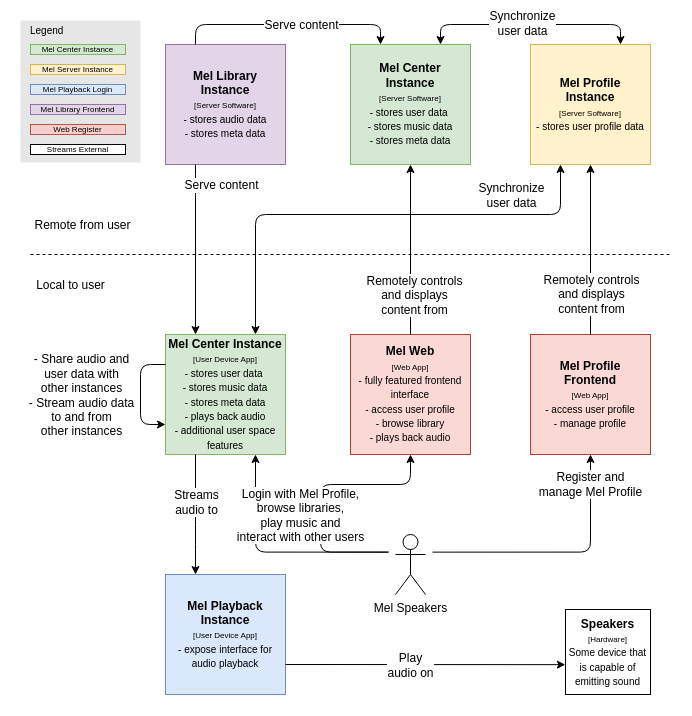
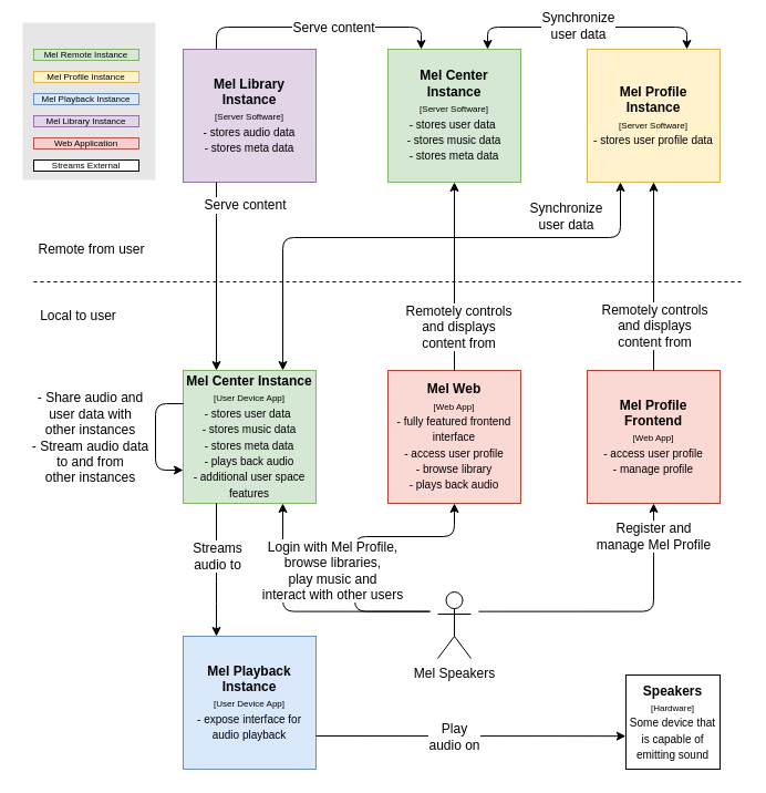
  <mxCell id="0" />
  <mxCell id="1" parent="0" />
  <mxCell id="2" value="" style="whiteSpace=wrap;html=1;rounded=0;shadow=0;glass=0;comic=0;gradientColor=none;fontSize=10;strokeColor=none;fillColor=#E6E6E6;" vertex="1" parent="1"><mxGeometry x="20" y="20" width="120" height="142" as="geometry" /></mxCell>
  <mxCell id="3" value="Mel Speakers" style="shape=umlActor;verticalLabelPosition=bottom;labelBackgroundColor=#ffffff;verticalAlign=top;html=1;outlineConnect=0;perimeterSpacing=7;" parent="1" vertex="1"><mxGeometry x="395" y="534" width="30" height="60" as="geometry" /></mxCell>
  <mxCell id="4" value="&lt;b&gt;Mel Center Instance&lt;/b&gt;&lt;br&gt;&lt;font style=&quot;font-size: 8px&quot;&gt;[User Device App]&lt;/font&gt;&lt;br&gt;&lt;span style=&quot;font-size: 10px&quot;&gt;- stores user data&amp;nbsp;&lt;/span&gt;&lt;br style=&quot;font-size: 10px&quot;&gt;&lt;span style=&quot;font-size: 10px&quot;&gt;- stores music data&lt;br&gt;&lt;/span&gt;&lt;font style=&quot;font-size: 10px&quot;&gt;- stores meta data&lt;/font&gt;&lt;br style=&quot;font-size: 10px&quot;&gt;&lt;span style=&quot;font-size: 10px&quot;&gt;- plays back audio&lt;/span&gt;&lt;br style=&quot;font-size: 10px&quot;&gt;&lt;span style=&quot;font-size: 10px&quot;&gt;- additional user space features&lt;/span&gt;" style="whiteSpace=wrap;html=1;aspect=fixed;fillColor=#d5e8d4;strokeColor=#82b366;labelPadding=0;noLabel=0;absoluteArcSize=0;overflow=visible;" parent="1" vertex="1"><mxGeometry x="165" y="334" width="120" height="120" as="geometry" /></mxCell>
  <mxCell id="5" value="&lt;b&gt;Mel Profile&lt;br&gt;Instance&lt;/b&gt;&lt;br&gt;&lt;font style=&quot;font-size: 8px&quot;&gt;[Server Software]&lt;br&gt;&lt;/font&gt;&lt;font style=&quot;font-size: 10px&quot;&gt;- stores user profile data&lt;/font&gt;" style="whiteSpace=wrap;html=1;aspect=fixed;fillColor=#fff2cc;strokeColor=#d6b656;" parent="1" vertex="1"><mxGeometry x="530" y="44" width="120" height="120" as="geometry" /></mxCell>
  <mxCell id="6" value="" style="endArrow=classic;startArrow=classic;html=1;entryX=0.25;entryY=1;entryDx=0;entryDy=0;exitX=0.75;exitY=0;exitDx=0;exitDy=0;edgeStyle=orthogonalEdgeStyle;" parent="1" source="4" target="5" edge="1"><mxGeometry width="50" height="50" relative="1" as="geometry"><mxPoint x="300" y="274" as="sourcePoint" /><mxPoint x="350" y="224" as="targetPoint" /><Array as="points"><mxPoint x="255" y="214" /><mxPoint x="560" y="214" /></Array></mxGeometry></mxCell>
  <mxCell id="7" value="Synchronize&lt;br&gt;user data" style="text;html=1;align=center;verticalAlign=middle;resizable=0;points=[];labelBackgroundColor=#ffffff;" parent="6" vertex="1" connectable="0"><mxGeometry x="0.346" relative="1" as="geometry"><mxPoint x="55" y="-20" as="offset" /></mxGeometry></mxCell>
  <mxCell id="8" value="&lt;b&gt;Mel Playback Instance&lt;br&gt;&lt;/b&gt;&lt;font&gt;&lt;font style=&quot;font-size: 8px&quot;&gt;[User Device App]&lt;/font&gt;&lt;br&gt;&lt;font size=&quot;1&quot;&gt;- expose interface for audio playback&lt;/font&gt;&lt;br&gt;&lt;/font&gt;" style="whiteSpace=wrap;html=1;aspect=fixed;fillColor=#dae8fc;strokeColor=#6c8ebf;" vertex="1" parent="1"><mxGeometry x="165" y="574" width="120" height="120" as="geometry" /></mxCell>
  <mxCell id="9" value="&lt;b&gt;Mel Library&lt;br&gt;Instance&lt;/b&gt;&lt;br&gt;&lt;font style=&quot;font-size: 8px&quot;&gt;&lt;font style=&quot;font-size: 8px&quot;&gt;[Server Software]&lt;/font&gt;&lt;br&gt;&lt;span style=&quot;font-size: 10px&quot;&gt;- stores audio data&lt;br&gt;- stores meta data&lt;/span&gt;&lt;br&gt;&lt;/font&gt;" style="whiteSpace=wrap;html=1;aspect=fixed;fillColor=#e1d5e7;strokeColor=#9673a6;" vertex="1" parent="1"><mxGeometry x="165" y="44" width="120" height="120" as="geometry" /></mxCell>
  <mxCell id="10" value="&lt;b&gt;Mel Center&lt;br&gt;Instance&lt;/b&gt;&lt;br&gt;&lt;font style=&quot;font-size: 8px&quot;&gt;[Server Software]&lt;br&gt;&lt;span style=&quot;font-size: 10px&quot;&gt;- stores user data&amp;nbsp;&lt;/span&gt;&lt;br style=&quot;font-size: 10px&quot;&gt;&lt;span style=&quot;font-size: 10px&quot;&gt;- stores music data&lt;br&gt;&lt;/span&gt;&lt;font style=&quot;font-size: 10px&quot;&gt;- stores meta data&lt;/font&gt;&lt;br&gt;&lt;/font&gt;" style="whiteSpace=wrap;html=1;aspect=fixed;fillColor=#d5e8d4;strokeColor=#82b366;" vertex="1" parent="1"><mxGeometry x="350" y="44" width="120" height="120" as="geometry" /></mxCell>
  <mxCell id="11" value="&lt;b&gt;Mel Web&lt;/b&gt;&lt;br&gt;&lt;font style=&quot;font-size: 8px&quot;&gt;&lt;font style=&quot;font-size: 8px&quot;&gt;[Web App]&lt;/font&gt;&lt;br&gt;&lt;span style=&quot;font-size: 10px&quot;&gt;- fully featured frontend interface&lt;br&gt;- access user profile&lt;br&gt;- browse library&lt;br&gt;- plays back audio&lt;/span&gt;&lt;br&gt;&lt;/font&gt;" style="whiteSpace=wrap;html=1;aspect=fixed;fillColor=#fad9d5;strokeColor=#ae4132;" vertex="1" parent="1"><mxGeometry x="350" y="334" width="120" height="120" as="geometry" /></mxCell>
  <mxCell id="12" value="" style="endArrow=classic;html=1;entryX=0.5;entryY=1;entryDx=0;entryDy=0;exitX=0.5;exitY=0;exitDx=0;exitDy=0;" edge="1" parent="1" source="11" target="10"><mxGeometry width="50" height="50" relative="1" as="geometry"><mxPoint x="290" y="644" as="sourcePoint" /><mxPoint x="340" y="594" as="targetPoint" /></mxGeometry></mxCell>
  <mxCell id="13" value="Remotely controls &lt;br&gt;and displays &lt;br&gt;content from" style="text;html=1;align=center;verticalAlign=middle;resizable=0;points=[];labelBackgroundColor=#ffffff;" vertex="1" connectable="0" parent="12"><mxGeometry x="0.416" y="-1" relative="1" as="geometry"><mxPoint x="2.54" y="80.69" as="offset" /></mxGeometry></mxCell>
  <mxCell id="14" value="" style="endArrow=none;dashed=1;html=1;" edge="1" parent="1"><mxGeometry width="50" height="50" relative="1" as="geometry"><mxPoint x="30" y="254" as="sourcePoint" /><mxPoint x="670" y="254" as="targetPoint" /></mxGeometry></mxCell>
  <mxCell id="15" value="Local to user" style="text;html=1;align=center;verticalAlign=middle;resizable=0;points=[];labelBackgroundColor=#ffffff;" vertex="1" connectable="0" parent="14"><mxGeometry x="-0.894" relative="1" as="geometry"><mxPoint x="5.97" y="30" as="offset" /></mxGeometry></mxCell>
  <mxCell id="16" value="Remote from user" style="text;html=1;align=center;verticalAlign=middle;resizable=0;points=[];labelBackgroundColor=#ffffff;" vertex="1" connectable="0" parent="14"><mxGeometry x="-0.935" y="-2" relative="1" as="geometry"><mxPoint x="30.69" y="-32" as="offset" /></mxGeometry></mxCell>
  <mxCell id="17" value="" style="endArrow=classic;html=1;exitX=0.25;exitY=1;exitDx=0;exitDy=0;edgeStyle=orthogonalEdgeStyle;entryX=0.25;entryY=0;entryDx=0;entryDy=0;" edge="1" parent="1" source="9" target="4"><mxGeometry width="50" height="50" relative="1" as="geometry"><mxPoint x="80" y="384" as="sourcePoint" /><mxPoint x="190" y="314" as="targetPoint" /><Array as="points"><mxPoint x="195" y="184" /><mxPoint x="195" y="184" /></Array></mxGeometry></mxCell>
  <mxCell id="18" value="Serve content" style="text;html=1;align=center;verticalAlign=middle;resizable=0;points=[];labelBackgroundColor=#ffffff;" vertex="1" connectable="0" parent="17"><mxGeometry x="-0.629" relative="1" as="geometry"><mxPoint x="25" y="-11.72" as="offset" /></mxGeometry></mxCell>
  <mxCell id="19" value="" style="endArrow=classic;html=1;entryX=0.25;entryY=0;entryDx=0;entryDy=0;edgeStyle=orthogonalEdgeStyle;exitX=0.25;exitY=0;exitDx=0;exitDy=0;" edge="1" parent="1" source="9" target="10"><mxGeometry width="50" height="50" relative="1" as="geometry"><mxPoint x="200" y="14" as="sourcePoint" /><mxPoint x="225" y="-36" as="targetPoint" /><Array as="points"><mxPoint x="195" y="24" /><mxPoint x="380" y="24" /></Array></mxGeometry></mxCell>
  <mxCell id="20" value="Serve content" style="text;html=1;align=center;verticalAlign=middle;resizable=0;points=[];labelBackgroundColor=#ffffff;" vertex="1" connectable="0" parent="19"><mxGeometry x="-0.3" y="1" relative="1" as="geometry"><mxPoint x="46.03" y="1" as="offset" /></mxGeometry></mxCell>
  <mxCell id="21" value="&lt;b&gt;Speakers&lt;/b&gt;&lt;br&gt;&lt;font style=&quot;font-size: 8px&quot;&gt;[Hardware]&lt;/font&gt;&lt;br&gt;&lt;font style=&quot;font-size: 10px&quot;&gt;Some device that is capable of emitting sound&lt;/font&gt;" style="whiteSpace=wrap;html=1;aspect=fixed;rounded=0;shadow=0;glass=0;comic=0;gradientColor=none;" vertex="1" parent="1"><mxGeometry x="565" y="609" width="85" height="85" as="geometry" /></mxCell>
  <mxCell id="22" value="" style="endArrow=classic;html=1;entryX=-0.002;entryY=0.649;entryDx=0;entryDy=0;exitX=1;exitY=0.75;exitDx=0;exitDy=0;entryPerimeter=0;" edge="1" parent="1" source="8" target="21"><mxGeometry width="50" height="50" relative="1" as="geometry"><mxPoint x="250" y="783.41" as="sourcePoint" /><mxPoint x="300" y="733.41" as="targetPoint" /></mxGeometry></mxCell>
  <mxCell id="23" value="Play&lt;br&gt;audio on" style="text;html=1;align=center;verticalAlign=middle;resizable=0;points=[];labelBackgroundColor=#ffffff;" vertex="1" connectable="0" parent="22"><mxGeometry x="-0.275" y="-1" relative="1" as="geometry"><mxPoint x="23.62" y="-1" as="offset" /></mxGeometry></mxCell>
  <mxCell id="24" value="" style="endArrow=classic;html=1;entryX=0.25;entryY=0;entryDx=0;entryDy=0;exitX=0.25;exitY=1;exitDx=0;exitDy=0;edgeStyle=orthogonalEdgeStyle;" edge="1" parent="1" source="4" target="8"><mxGeometry width="50" height="50" relative="1" as="geometry"><mxPoint x="180" y="524" as="sourcePoint" /><mxPoint x="230" y="474" as="targetPoint" /><Array as="points"><mxPoint x="195" y="534" /><mxPoint x="195" y="534" /></Array></mxGeometry></mxCell>
  <mxCell id="25" value="Streams&lt;br&gt;audio to" style="text;html=1;align=center;verticalAlign=middle;resizable=0;points=[];labelBackgroundColor=#ffffff;" vertex="1" connectable="0" parent="24"><mxGeometry x="-0.307" y="1" relative="1" as="geometry"><mxPoint x="-1" y="5.86" as="offset" /></mxGeometry></mxCell>
  <mxCell id="26" value="" style="endArrow=classic;startArrow=classic;html=1;exitX=0.75;exitY=0;exitDx=0;exitDy=0;edgeStyle=orthogonalEdgeStyle;entryX=0.75;entryY=0;entryDx=0;entryDy=0;" edge="1" parent="1" source="5" target="10"><mxGeometry width="50" height="50" relative="1" as="geometry"><mxPoint x="320" y="44" as="sourcePoint" /><mxPoint x="370" y="-6" as="targetPoint" /><Array as="points"><mxPoint x="620" y="24" /><mxPoint x="440" y="24" /></Array></mxGeometry></mxCell>
  <mxCell id="27" value="Synchronize&lt;br&gt;user data" style="text;html=1;align=center;verticalAlign=middle;resizable=0;points=[];labelBackgroundColor=#ffffff;" vertex="1" connectable="0" parent="26"><mxGeometry x="0.05" y="-1" relative="1" as="geometry"><mxPoint x="-2.07" y="-1" as="offset" /></mxGeometry></mxCell>
  <mxCell id="28" value="&lt;b&gt;Mel Profile&lt;br&gt;Frontend&lt;/b&gt;&lt;br&gt;&lt;font style=&quot;font-size: 8px&quot;&gt;[Web App]&lt;/font&gt;&lt;br&gt;&lt;font style=&quot;font-size: 10px&quot;&gt;- access user profile&lt;br&gt;- manage profile&lt;/font&gt;" style="whiteSpace=wrap;html=1;aspect=fixed;rounded=0;shadow=0;glass=0;comic=0;fillColor=#fad9d5;strokeColor=#ae4132;" vertex="1" parent="1"><mxGeometry x="530" y="334" width="120" height="120" as="geometry" /></mxCell>
  <mxCell id="29" value="" style="endArrow=classic;html=1;entryX=0.5;entryY=1;entryDx=0;entryDy=0;exitX=0.5;exitY=0;exitDx=0;exitDy=0;" edge="1" parent="1" source="28" target="5"><mxGeometry width="50" height="50" relative="1" as="geometry"><mxPoint x="390" y="264" as="sourcePoint" /><mxPoint x="440" y="214" as="targetPoint" /></mxGeometry></mxCell>
  <mxCell id="30" value="Remotely controls&lt;br&gt;and displays&lt;br&gt;content from" style="text;html=1;align=center;verticalAlign=middle;resizable=0;points=[];labelBackgroundColor=#ffffff;" vertex="1" connectable="0" parent="29"><mxGeometry x="-0.617" y="-3" relative="1" as="geometry"><mxPoint x="-3" y="-7.59" as="offset" /></mxGeometry></mxCell>
  <mxCell id="31" value="" style="endArrow=classic;html=1;entryX=0.5;entryY=1;entryDx=0;entryDy=0;exitX=1;exitY=0.333;exitDx=0;exitDy=0;exitPerimeter=0;edgeStyle=orthogonalEdgeStyle;" edge="1" parent="1" source="3" target="28"><mxGeometry width="50" height="50" relative="1" as="geometry"><mxPoint x="460" y="534" as="sourcePoint" /><mxPoint x="400" y="424" as="targetPoint" /></mxGeometry></mxCell>
  <mxCell id="32" value="Register and&lt;br&gt;manage Mel Profile" style="text;html=1;align=center;verticalAlign=middle;resizable=0;points=[];labelBackgroundColor=#ffffff;" vertex="1" connectable="0" parent="31"><mxGeometry x="0.361" relative="1" as="geometry"><mxPoint x="-0.03" y="-52.1" as="offset" /></mxGeometry></mxCell>
  <mxCell id="33" value="" style="endArrow=classic;html=1;entryX=0.75;entryY=1;entryDx=0;entryDy=0;exitX=0;exitY=0.333;exitDx=0;exitDy=0;exitPerimeter=0;edgeStyle=orthogonalEdgeStyle;" edge="1" parent="1" source="3" target="4"><mxGeometry width="50" height="50" relative="1" as="geometry"><mxPoint x="50" y="494" as="sourcePoint" /><mxPoint x="100" y="444" as="targetPoint" /><Array as="points"><mxPoint x="255" y="552" /></Array></mxGeometry></mxCell>
  <mxCell id="34" value="" style="endArrow=classic;html=1;entryX=0.5;entryY=1;entryDx=0;entryDy=0;exitX=0;exitY=0.333;exitDx=0;exitDy=0;exitPerimeter=0;edgeStyle=orthogonalEdgeStyle;" edge="1" parent="1" source="3" target="11"><mxGeometry width="50" height="50" relative="1" as="geometry"><mxPoint x="480" y="534" as="sourcePoint" /><mxPoint x="530" y="484" as="targetPoint" /><Array as="points"><mxPoint x="320" y="552" /><mxPoint x="320" y="484" /><mxPoint x="410" y="484" /></Array></mxGeometry></mxCell>
  <mxCell id="35" value="Login with Mel Profile,&lt;br&gt;browse libraries, &lt;br&gt;play music and &lt;br&gt;interact with other users" style="text;html=1;align=center;verticalAlign=middle;resizable=0;points=[];labelBackgroundColor=#ffffff;" vertex="1" connectable="0" parent="34"><mxGeometry x="-0.178" y="-1" relative="1" as="geometry"><mxPoint x="-21.03" y="0.14" as="offset" /></mxGeometry></mxCell>
  <mxCell id="36" value="" style="endArrow=none;html=1;exitX=0;exitY=0.75;exitDx=0;exitDy=0;edgeStyle=orthogonalEdgeStyle;entryX=0;entryY=0.25;entryDx=0;entryDy=0;endFill=0;startArrow=classic;startFill=1;" edge="1" parent="1" source="4" target="4"><mxGeometry width="50" height="50" relative="1" as="geometry"><mxPoint x="40" y="424" as="sourcePoint" /><mxPoint x="110" y="374" as="targetPoint" /><Array as="points"><mxPoint x="140" y="424" /><mxPoint x="140" y="364" /></Array></mxGeometry></mxCell>
  <mxCell id="37" value="- Share audio and&lt;br&gt;user data with&lt;br&gt;other instances&lt;br&gt;- Stream audio data&lt;br&gt;to and from&lt;br&gt;other instances" style="text;html=1;align=center;verticalAlign=middle;resizable=0;points=[];labelBackgroundColor=#ffffff;" vertex="1" connectable="0" parent="36"><mxGeometry x="0.117" y="-1" relative="1" as="geometry"><mxPoint x="-61" y="6.6" as="offset" /></mxGeometry></mxCell>
- <mxCell id="38" value="Mel Center Instance" style="whiteSpace=wrap;html=1;rounded=0;shadow=0;glass=0;comic=0;imageAspect=1;fillColor=#d5e8d4;strokeColor=#82b366;fontSize=8;" vertex="1" parent="1"><mxGeometry x="30" y="44" width="95" height="10" as="geometry" /></mxCell>
- <mxCell id="39" value="Mel Server Instance" style="whiteSpace=wrap;html=1;rounded=0;shadow=0;glass=0;comic=0;imageAspect=1;fillColor=#fff2cc;strokeColor=#d6b656;fontSize=8;" vertex="1" parent="1"><mxGeometry x="30" y="64" width="95" height="10" as="geometry" /></mxCell>
- <mxCell id="40" value="Mel Playback Login" style="whiteSpace=wrap;html=1;rounded=0;shadow=0;glass=0;comic=0;imageAspect=1;fillColor=#dae8fc;strokeColor=#6c8ebf;fontSize=8;" vertex="1" parent="1"><mxGeometry x="30" y="84" width="95" height="10" as="geometry" /></mxCell>
- <mxCell id="41" value="Mel Library Frontend" style="whiteSpace=wrap;html=1;rounded=0;shadow=0;glass=0;comic=0;imageAspect=1;fillColor=#e1d5e7;strokeColor=#9673a6;fontSize=8;" vertex="1" parent="1"><mxGeometry x="30" y="104" width="95" height="10" as="geometry" /></mxCell>
- <mxCell id="42" value="Web Register" style="whiteSpace=wrap;html=1;rounded=0;shadow=0;glass=0;comic=0;imageAspect=1;fillColor=#f8cecc;strokeColor=#b85450;fontSize=8;" vertex="1" parent="1"><mxGeometry x="30" y="124" width="95" height="10" as="geometry" /></mxCell>
+ <mxCell id="38" value="Mel Remote Instance" style="whiteSpace=wrap;html=1;rounded=0;shadow=0;glass=0;comic=0;imageAspect=1;fillColor=#d5e8d4;strokeColor=#82b366;fontSize=8;" vertex="1" parent="1"><mxGeometry x="30" y="44" width="95" height="10" as="geometry" /></mxCell>
+ <mxCell id="39" value="Mel Profile Instance" style="whiteSpace=wrap;html=1;rounded=0;shadow=0;glass=0;comic=0;imageAspect=1;fillColor=#fff2cc;strokeColor=#d6b656;fontSize=8;" vertex="1" parent="1"><mxGeometry x="30" y="64" width="95" height="10" as="geometry" /></mxCell>
+ <mxCell id="40" value="Mel Playback Instance" style="whiteSpace=wrap;html=1;rounded=0;shadow=0;glass=0;comic=0;imageAspect=1;fillColor=#dae8fc;strokeColor=#6c8ebf;fontSize=8;" vertex="1" parent="1"><mxGeometry x="30" y="84" width="95" height="10" as="geometry" /></mxCell>
+ <mxCell id="41" value="Mel Library Instance" style="whiteSpace=wrap;html=1;rounded=0;shadow=0;glass=0;comic=0;imageAspect=1;fillColor=#e1d5e7;strokeColor=#9673a6;fontSize=8;" vertex="1" parent="1"><mxGeometry x="30" y="104" width="95" height="10" as="geometry" /></mxCell>
+ <mxCell id="42" value="Web Application" style="whiteSpace=wrap;html=1;rounded=0;shadow=0;glass=0;comic=0;imageAspect=1;fillColor=#f8cecc;strokeColor=#b85450;fontSize=8;" vertex="1" parent="1"><mxGeometry x="30" y="124" width="95" height="10" as="geometry" /></mxCell>
  <mxCell id="43" value="Streams External" style="whiteSpace=wrap;html=1;rounded=0;shadow=0;glass=0;comic=0;imageAspect=1;fontSize=8;" vertex="1" parent="1"><mxGeometry x="30" y="144" width="95" height="10" as="geometry" /></mxCell>
- <mxCell id="44" value="Legend" style="text;html=1;strokeColor=none;fillColor=none;align=left;verticalAlign=middle;whiteSpace=wrap;rounded=0;shadow=0;glass=0;comic=0;fontSize=10;" vertex="1" parent="1"><mxGeometry x="28" y="20" width="40" height="20" as="geometry" /></mxCell>
